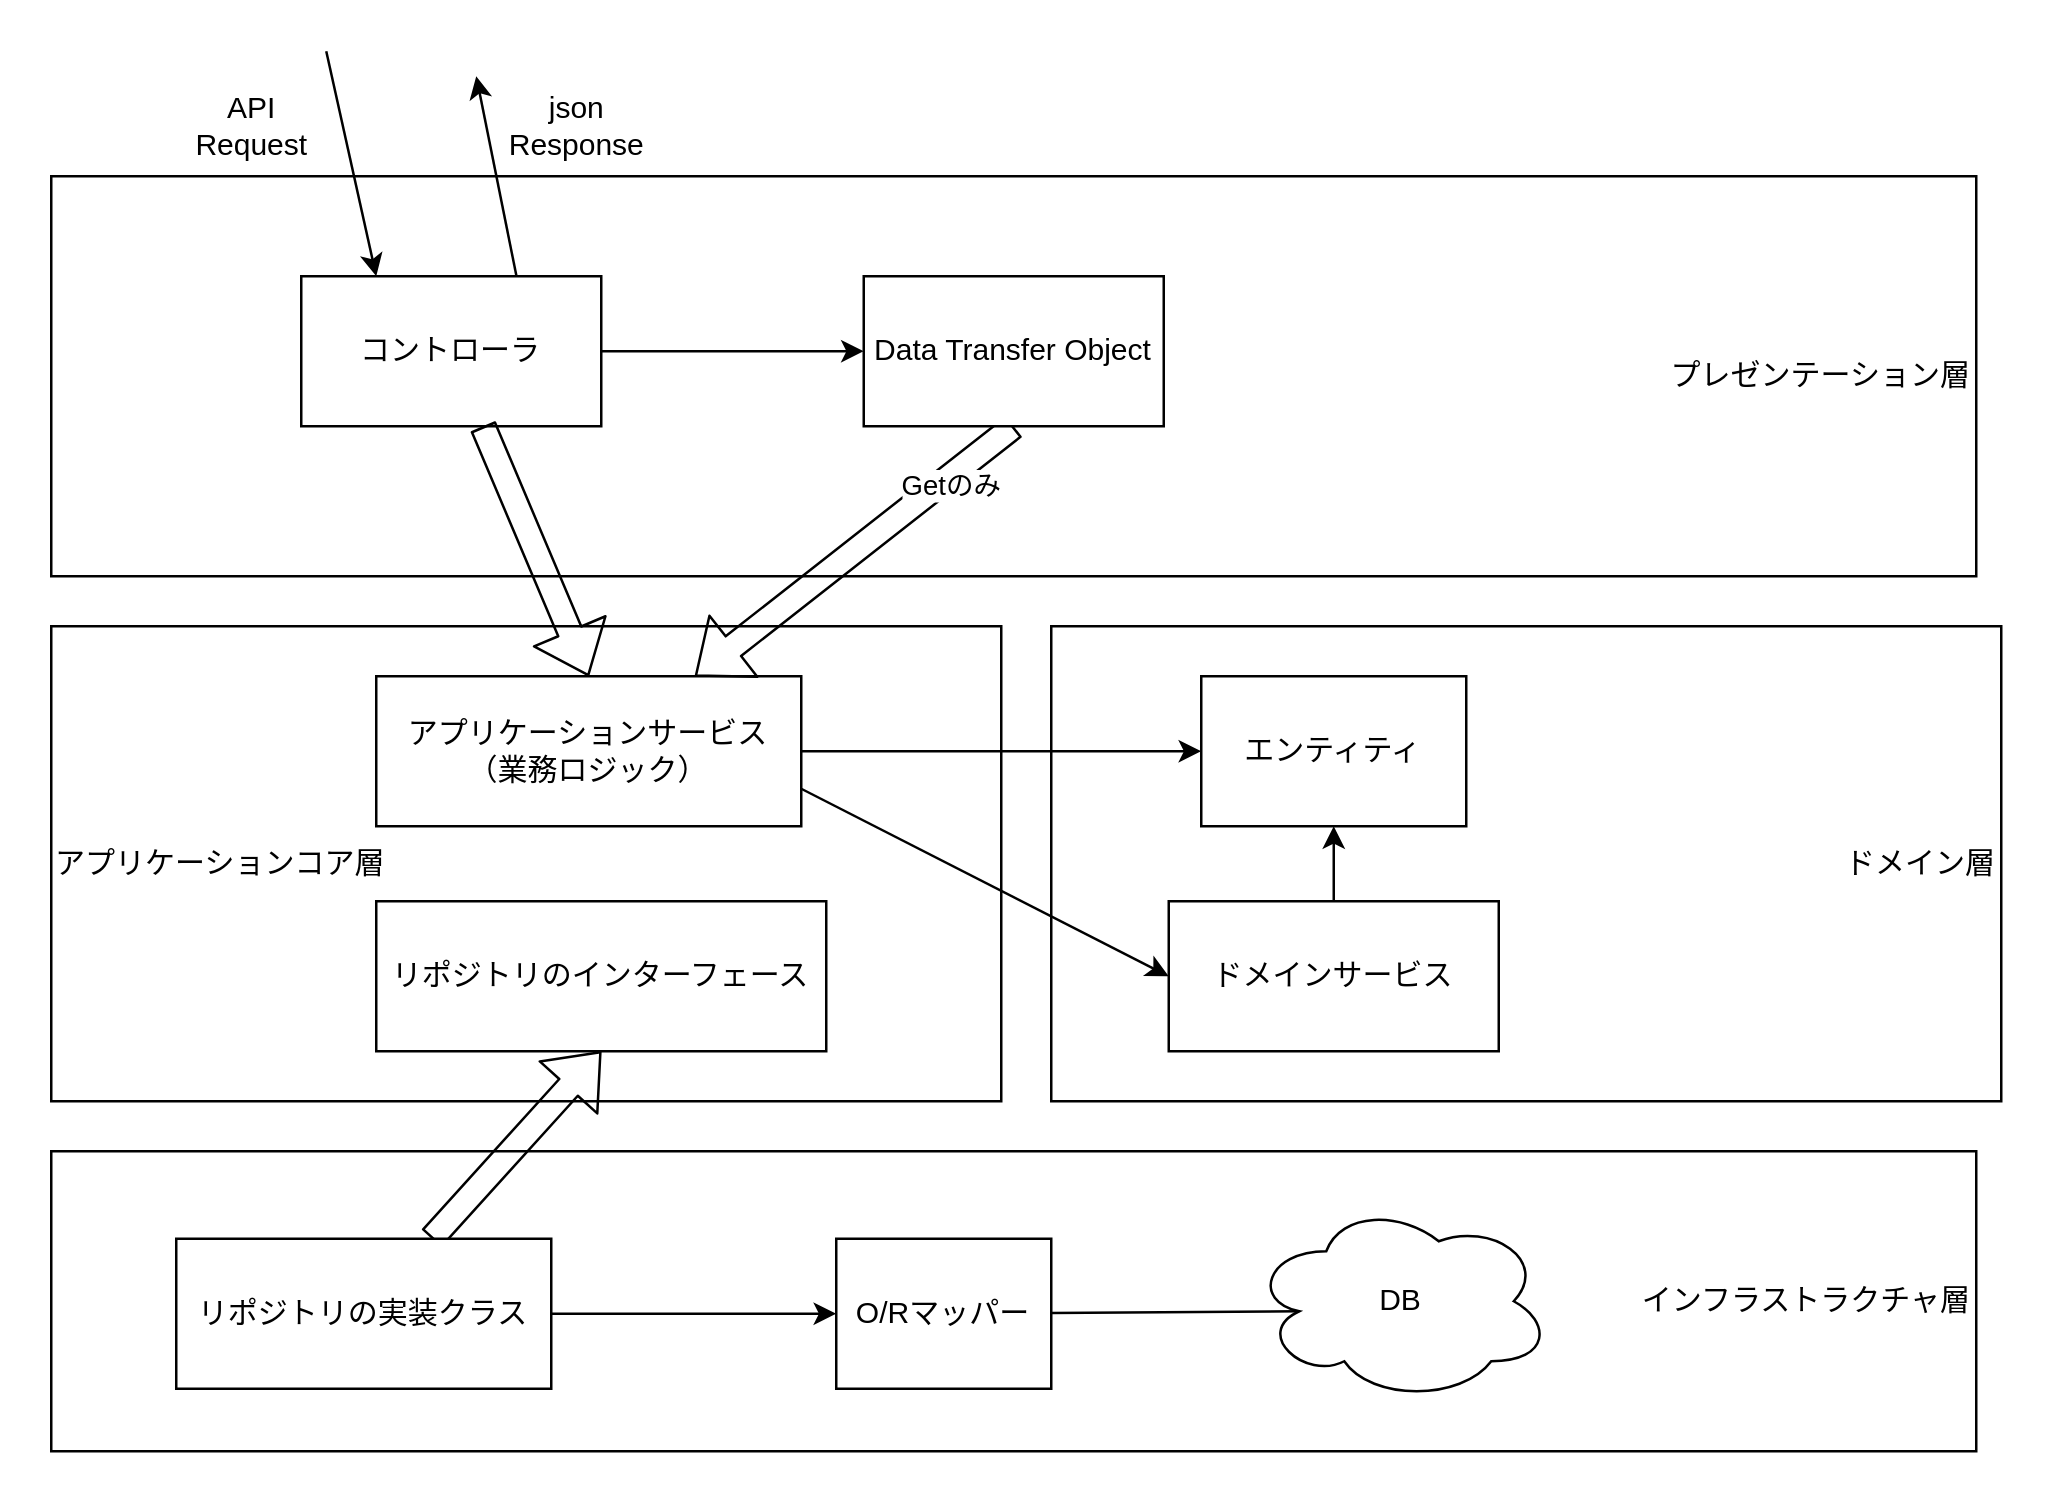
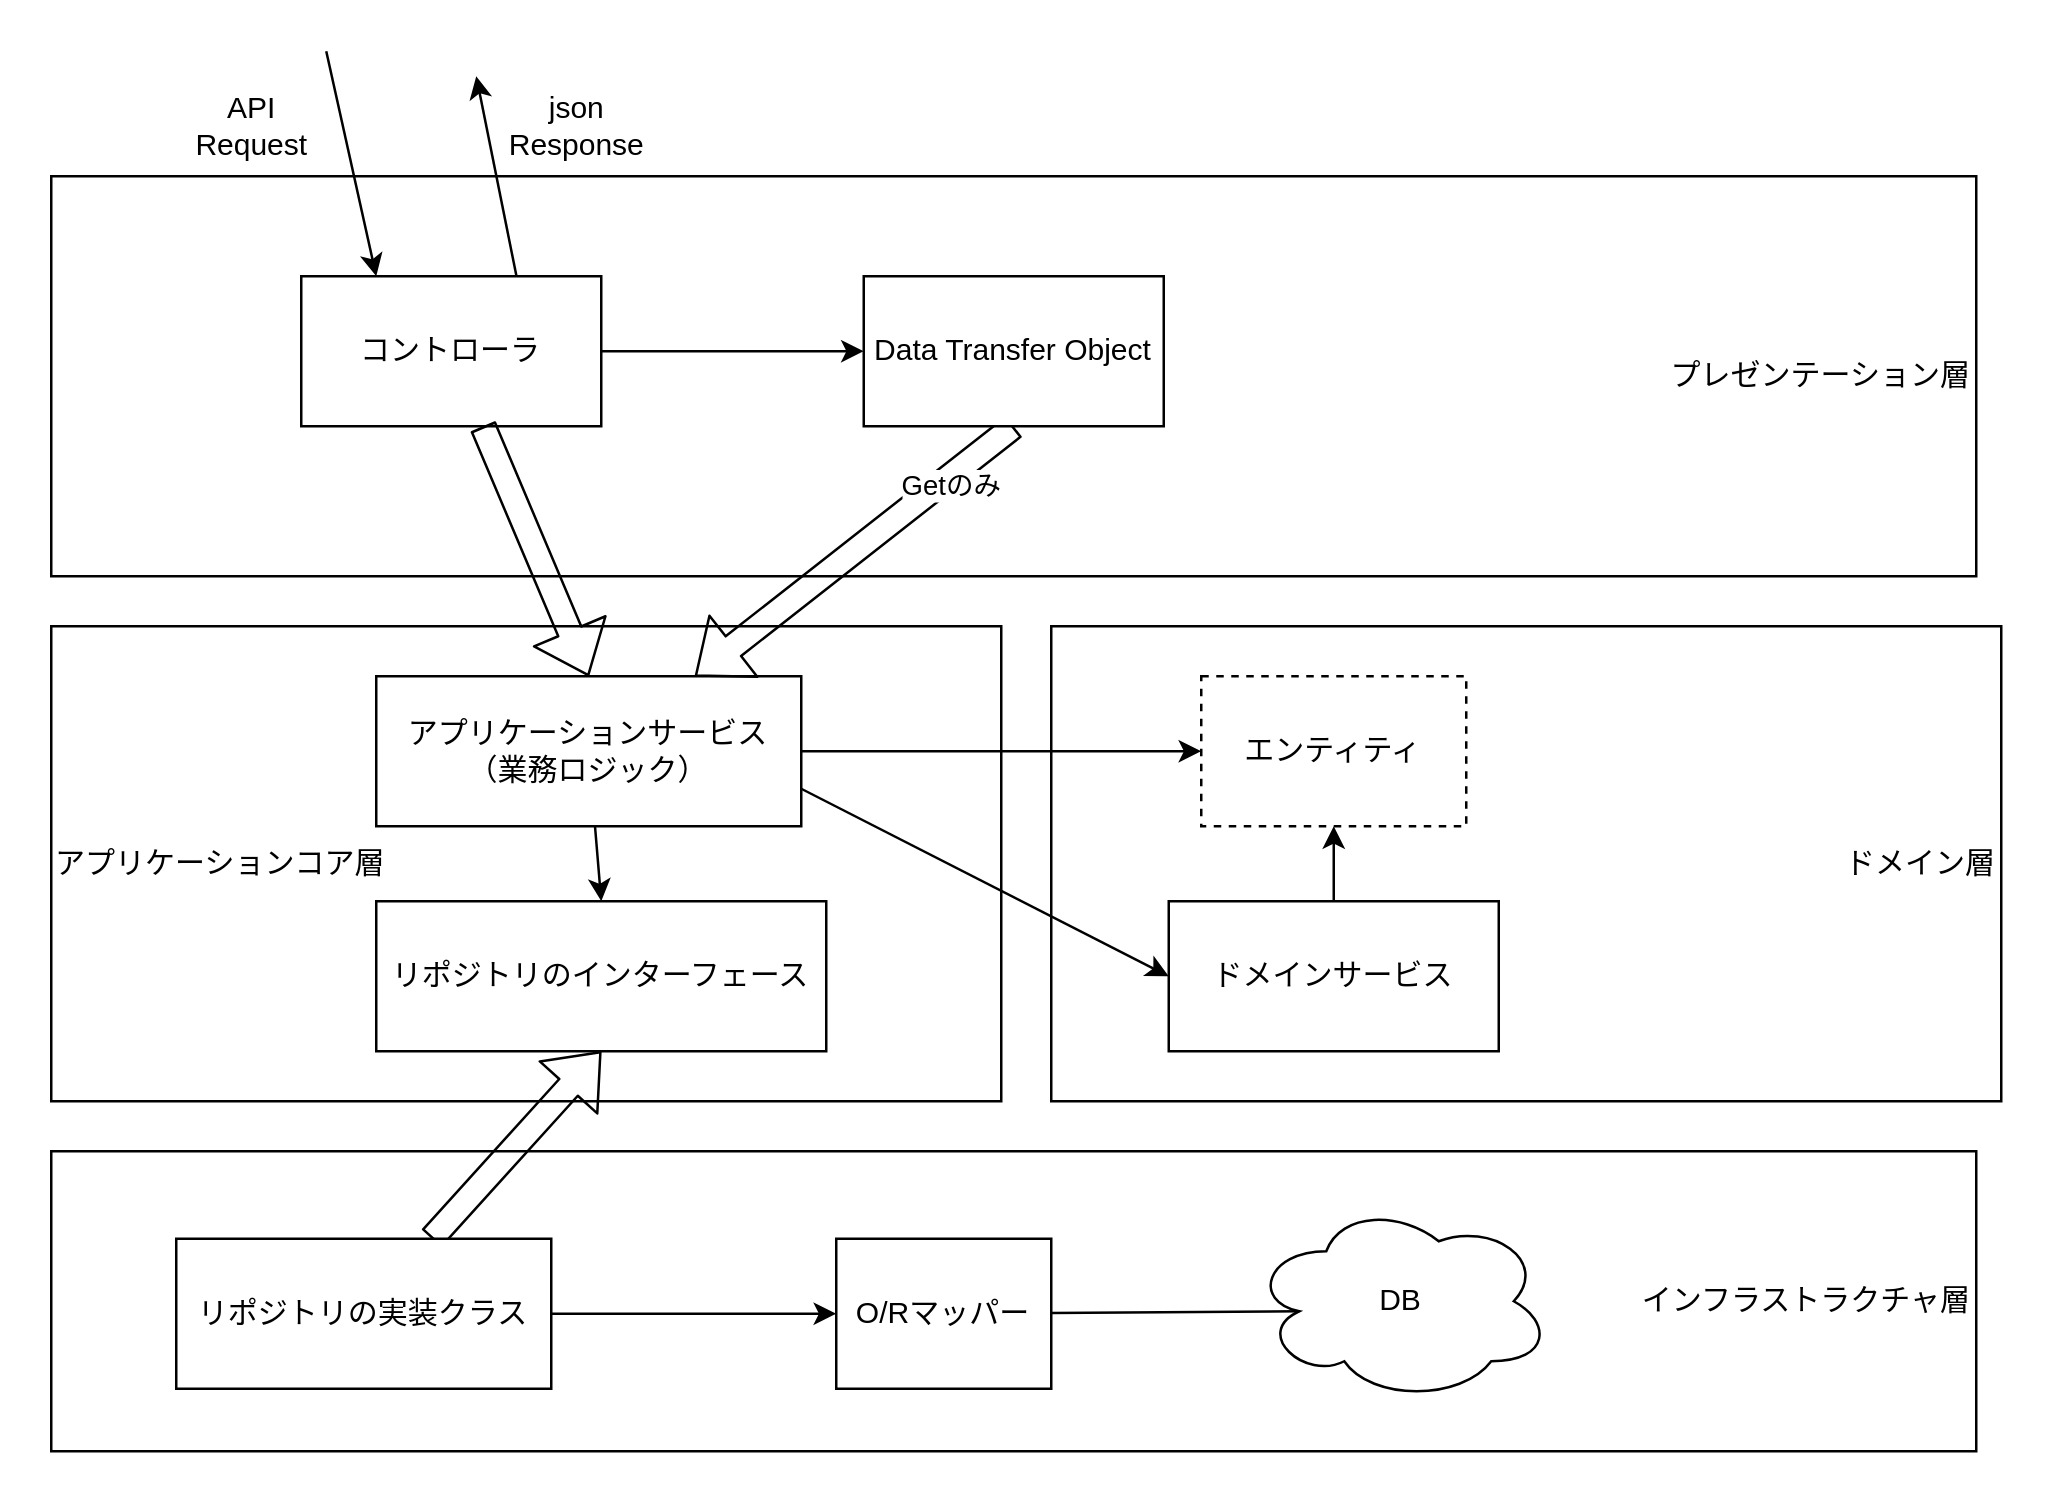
  <mxCell id="0" />
  <mxCell id="1" parent="0" />
  <mxCell id="2" value="ドメイン層" style="whiteSpace=wrap;html=1;align=right;" vertex="1" parent="1"><mxGeometry x="420" y="250" width="380" height="190" as="geometry" /></mxCell>
  <mxCell id="3" value="インフラストラクチャ層" style="whiteSpace=wrap;html=1;align=right;" parent="1" vertex="1"><mxGeometry x="20" y="460" width="770" height="120" as="geometry" /></mxCell>
  <mxCell id="4" value="アプリケーションコア層" style="whiteSpace=wrap;html=1;align=left;" parent="1" vertex="1"><mxGeometry x="20" y="250" width="380" height="190" as="geometry" /></mxCell>
  <mxCell id="5" value="プレゼンテーション層" style="whiteSpace=wrap;html=1;align=right;" parent="1" vertex="1"><mxGeometry x="20" y="70" width="770" height="160" as="geometry" /></mxCell>
  <mxCell id="6" style="edgeStyle=none;html=1;exitX=1;exitY=0.5;exitDx=0;exitDy=0;entryX=0;entryY=0.5;entryDx=0;entryDy=0;" parent="1" source="7" target="27" edge="1"><mxGeometry relative="1" as="geometry"><Array as="points" /></mxGeometry></mxCell>
  <mxCell id="7" value="コントローラ" style="whiteSpace=wrap;html=1;" parent="1" vertex="1"><mxGeometry x="120" y="110" width="120" height="60" as="geometry" /></mxCell>
  <mxCell id="8" value="" style="edgeStyle=none;orthogonalLoop=1;jettySize=auto;html=1;entryX=0.25;entryY=0;entryDx=0;entryDy=0;" parent="1" target="7" edge="1"><mxGeometry width="100" relative="1" as="geometry"><mxPoint x="130" y="20" as="sourcePoint" /><mxPoint x="280" y="150" as="targetPoint" /><Array as="points" /></mxGeometry></mxCell>
  <mxCell id="9" value="API&lt;br&gt;Request" style="text;html=1;align=center;verticalAlign=middle;resizable=0;points=[];autosize=1;strokeColor=none;fillColor=none;" parent="1" vertex="1"><mxGeometry x="65" y="30" width="70" height="40" as="geometry" /></mxCell>
  <mxCell id="10" style="edgeStyle=none;html=1;entryX=0;entryY=0.5;entryDx=0;entryDy=0;exitX=1;exitY=0.5;exitDx=0;exitDy=0;" parent="1" source="13" target="14" edge="1"><mxGeometry relative="1" as="geometry" /></mxCell>
  <mxCell id="11" style="edgeStyle=none;html=1;entryX=0;entryY=0.5;entryDx=0;entryDy=0;exitX=1;exitY=0.75;exitDx=0;exitDy=0;" parent="1" source="13" target="16" edge="1"><mxGeometry relative="1" as="geometry"><mxPoint x="430" y="290" as="sourcePoint" /></mxGeometry></mxCell>
+ <mxCell id="12" style="edgeStyle=none;html=1;entryX=0.5;entryY=0;entryDx=0;entryDy=0;" parent="1" source="13" target="17" edge="1"><mxGeometry relative="1" as="geometry" /></mxCell>
  <mxCell id="13" value="アプリケーションサービス&lt;br&gt;（業務ロジック）" style="whiteSpace=wrap;html=1;" parent="1" vertex="1"><mxGeometry x="150" y="270" width="170" height="60" as="geometry" /></mxCell>
- <mxCell id="14" value="エンティティ" style="whiteSpace=wrap;html=1;" parent="1" vertex="1"><mxGeometry x="480" y="270" width="106" height="60" as="geometry" /></mxCell>
+ <mxCell id="14" value="エンティティ" style="whiteSpace=wrap;html=1;dashed=1;" parent="1" vertex="1"><mxGeometry x="480" y="270" width="106" height="60" as="geometry" /></mxCell>
  <mxCell id="15" style="edgeStyle=none;html=1;exitX=0.5;exitY=0;exitDx=0;exitDy=0;entryX=0.5;entryY=1;entryDx=0;entryDy=0;" edge="1" parent="1" source="16" target="14"><mxGeometry relative="1" as="geometry" /></mxCell>
  <mxCell id="16" value="ドメインサービス" style="whiteSpace=wrap;html=1;" parent="1" vertex="1"><mxGeometry x="467" y="360" width="132" height="60" as="geometry" /></mxCell>
  <mxCell id="17" value="リポジトリのインターフェース" style="whiteSpace=wrap;html=1;" parent="1" vertex="1"><mxGeometry x="150" y="360" width="180" height="60" as="geometry" /></mxCell>
  <mxCell id="18" style="edgeStyle=none;html=1;entryX=0.5;entryY=1;entryDx=0;entryDy=0;shape=flexArrow;" parent="1" source="20" target="17" edge="1"><mxGeometry relative="1" as="geometry" /></mxCell>
  <mxCell id="19" style="edgeStyle=none;html=1;" parent="1" source="20" target="23" edge="1"><mxGeometry relative="1" as="geometry" /></mxCell>
  <mxCell id="20" value="リポジトリの実装クラス" style="whiteSpace=wrap;html=1;" parent="1" vertex="1"><mxGeometry x="70" y="495" width="150" height="60" as="geometry" /></mxCell>
  <mxCell id="21" value="DB" style="ellipse;shape=cloud;whiteSpace=wrap;html=1;" parent="1" vertex="1"><mxGeometry x="500" y="480" width="120" height="80" as="geometry" /></mxCell>
  <mxCell id="22" style="edgeStyle=none;html=1;entryX=0.16;entryY=0.55;entryDx=0;entryDy=0;entryPerimeter=0;endArrow=none;" parent="1" source="23" target="21" edge="1"><mxGeometry relative="1" as="geometry" /></mxCell>
  <mxCell id="23" value="O/Rマッパー" style="whiteSpace=wrap;html=1;" parent="1" vertex="1"><mxGeometry x="334" y="495" width="86" height="60" as="geometry" /></mxCell>
  <mxCell id="24" style="edgeStyle=none;html=1;entryX=0.5;entryY=0;entryDx=0;entryDy=0;shape=flexArrow;" parent="1" source="7" target="13" edge="1"><mxGeometry relative="1" as="geometry" /></mxCell>
  <mxCell id="25" style="edgeStyle=none;html=1;exitX=0.5;exitY=1;exitDx=0;exitDy=0;entryX=0.75;entryY=0;entryDx=0;entryDy=0;shape=flexArrow;" edge="1" parent="1" source="27" target="13"><mxGeometry relative="1" as="geometry" /></mxCell>
  <mxCell id="26" value="Getのみ" style="edgeLabel;html=1;align=center;verticalAlign=middle;resizable=0;points=[];" vertex="1" connectable="0" parent="25"><mxGeometry x="-0.569" y="2" relative="1" as="geometry"><mxPoint x="1" as="offset" /></mxGeometry></mxCell>
  <mxCell id="27" value="Data Transfer Object" style="whiteSpace=wrap;html=1;" parent="1" vertex="1"><mxGeometry x="345" y="110" width="120" height="60" as="geometry" /></mxCell>
  <mxCell id="28" value="" style="edgeStyle=none;orthogonalLoop=1;jettySize=auto;html=1;exitX=0.717;exitY=-0.005;exitDx=0;exitDy=0;exitPerimeter=0;" parent="1" source="7" edge="1"><mxGeometry width="100" relative="1" as="geometry"><mxPoint x="140" y="30" as="sourcePoint" /><mxPoint x="190" y="30" as="targetPoint" /><Array as="points" /></mxGeometry></mxCell>
  <mxCell id="29" value="json&lt;br&gt;Response" style="text;html=1;align=center;verticalAlign=middle;resizable=0;points=[];autosize=1;strokeColor=none;fillColor=none;" parent="1" vertex="1"><mxGeometry x="190" y="30" width="80" height="40" as="geometry" /></mxCell>
